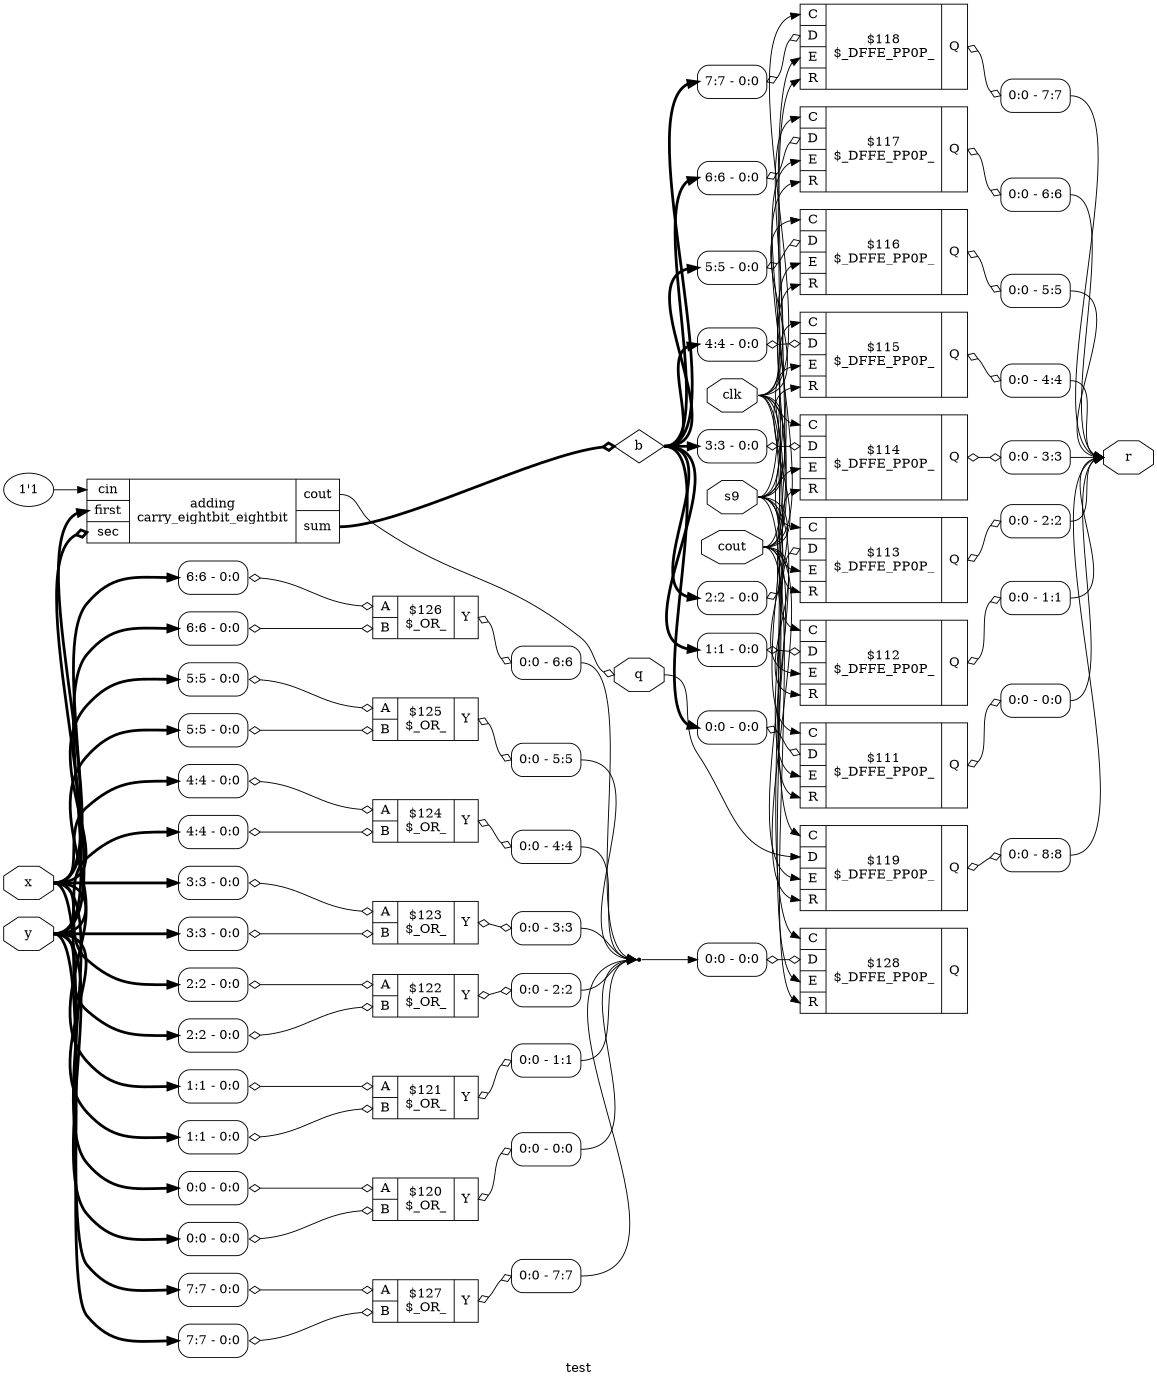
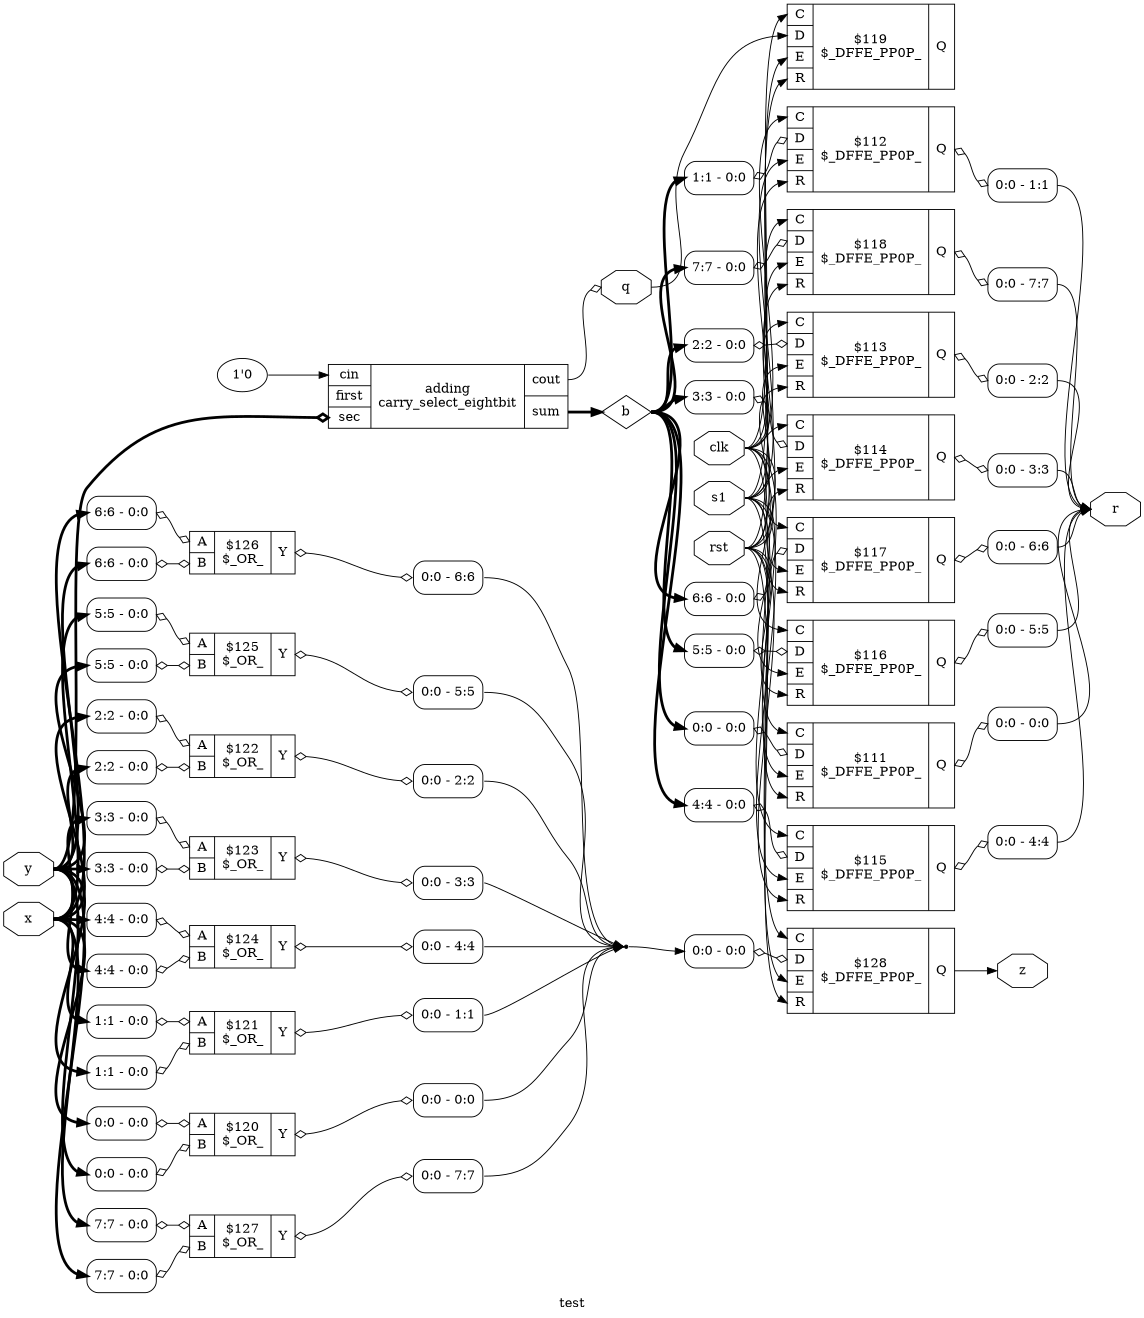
  digraph {
    label=test
    rankdir=LR
    remincross=true
    node [shape=record style=rounded]
    edge [color=black headport=w tailport=e]
    n2 [color=black fontcolor=black label=b shape=diamond style=""]
    x22 [label="<s0> 7:7 - 0:0 "]
    x24 [label="<s0> 6:6 - 0:0 "]
    x26 [label="<s0> 5:5 - 0:0 "]
    x28 [label="<s0> 4:4 - 0:0 "]
    x30 [label="<s0> 3:3 - 0:0 "]
    x32 [label="<s0> 2:2 - 0:0 "]
    x34 [label="<s0> 1:1 - 0:0 "]
    x36 [label="<s0> 0:0 - 0:0 "]
    c26 [label="{{<p21> C|<p22> D|<p23> E|<p24> R}|$118\n$_DFFE_PP0P_|{<p25> Q}}" style=""]
    c27 [label="{{<p21> C|<p22> D|<p23> E|<p24> R}|$117\n$_DFFE_PP0P_|{<p25> Q}}" style=""]
    c28 [label="{{<p21> C|<p22> D|<p23> E|<p24> R}|$116\n$_DFFE_PP0P_|{<p25> Q}}" style=""]
    c29 [label="{{<p21> C|<p22> D|<p23> E|<p24> R}|$115\n$_DFFE_PP0P_|{<p25> Q}}" style=""]
    c30 [label="{{<p21> C|<p22> D|<p23> E|<p24> R}|$114\n$_DFFE_PP0P_|{<p25> Q}}" style=""]
    c31 [label="{{<p21> C|<p22> D|<p23> E|<p24> R}|$113\n$_DFFE_PP0P_|{<p25> Q}}" style=""]
    c32 [label="{{<p21> C|<p22> D|<p23> E|<p24> R}|$112\n$_DFFE_PP0P_|{<p25> Q}}" style=""]
    c33 [label="{{<p21> C|<p22> D|<p23> E|<p24> R}|$111\n$_DFFE_PP0P_|{<p25> Q}}" style=""]
    n3 [color=black fontcolor=black label=clk shape=octagon style=""]
    c34 [label="{{<p21> C|<p22> D|<p23> E|<p24> R}|$119\n$_DFFE_PP0P_|{<p25> Q}}" style=""]
    c35 [label="{{<p21> C|<p22> D|<p23> E|<p24> R}|$128\n$_DFFE_PP0P_|{<p25> Q}}" style=""]
    x21 [label="<s0> 0:0 - 7:7 "]
    x23 [label="<s0> 0:0 - 6:6 "]
    x25 [label="<s0> 0:0 - 5:5 "]
    x27 [label="<s0> 0:0 - 4:4 "]
    x29 [label="<s0> 0:0 - 3:3 "]
    x31 [label="<s0> 0:0 - 2:2 "]
    x33 [label="<s0> 0:0 - 1:1 "]
    x35 [label="<s0> 0:0 - 0:0 "]
-   x37 [label="<s0> 0:0 - 8:8 "]
+   n10 [color=black fontcolor=black label=z shape=octagon style=""]
    n4 [color=black fontcolor=black label=q shape=octagon style=""]
    n5 [color=black fontcolor=black label=r shape=octagon style=""]
-   n6 [color=black fontcolor=black label=cout shape=octagon style=""]
-   n7 [color=black fontcolor=black label=s9 shape=octagon style=""]
+   n6 [color=black fontcolor=black label=rst shape=octagon style=""]
+   n7 [color=black fontcolor=black label=s1 shape=octagon style=""]
    n8 [color=black fontcolor=black label=x shape=octagon style=""]
    x2 [label="<s0> 6:6 - 0:0 "]
    x5 [label="<s0> 5:5 - 0:0 "]
    x8 [label="<s0> 4:4 - 0:0 "]
    x11 [label="<s0> 3:3 - 0:0 "]
    x14 [label="<s0> 2:2 - 0:0 "]
    x17 [label="<s0> 1:1 - 0:0 "]
    x20 [label="<s0> 0:0 - 0:0 "]
    x41 [label="<s0> 7:7 - 0:0 "]
-   c42 [label="{{<p37> cin|<p38> first|<p39> sec}|adding\ncarry_eightbit_eightbit|{<p40> cout|<p41> sum}}" style=""]
+   c42 [label="{{<p37> cin|<p38> first|<p39> sec}|adding\ncarry_select_eightbit|{<p40> cout|<p41> sum}}" style=""]
    c14 [label="{{<p11> A|<p12> B}|$126\n$_OR_|{<p13> Y}}" style=""]
    c15 [label="{{<p11> A|<p12> B}|$125\n$_OR_|{<p13> Y}}" style=""]
    c16 [label="{{<p11> A|<p12> B}|$124\n$_OR_|{<p13> Y}}" style=""]
    c17 [label="{{<p11> A|<p12> B}|$123\n$_OR_|{<p13> Y}}" style=""]
    c18 [label="{{<p11> A|<p12> B}|$122\n$_OR_|{<p13> Y}}" style=""]
    c19 [label="{{<p11> A|<p12> B}|$121\n$_OR_|{<p13> Y}}" style=""]
    c20 [label="{{<p11> A|<p12> B}|$120\n$_OR_|{<p13> Y}}" style=""]
    c36 [label="{{<p11> A|<p12> B}|$127\n$_OR_|{<p13> Y}}" style=""]
    n9 [color=black fontcolor=black label=y shape=octagon style=""]
    x1 [label="<s0> 6:6 - 0:0 "]
    x4 [label="<s0> 5:5 - 0:0 "]
    x7 [label="<s0> 4:4 - 0:0 "]
    x10 [label="<s0> 3:3 - 0:0 "]
    x13 [label="<s0> 2:2 - 0:0 "]
    x16 [label="<s0> 1:1 - 0:0 "]
    x19 [label="<s0> 0:0 - 0:0 "]
    x40 [label="<s0> 7:7 - 0:0 "]
    x0 [label="<s0> 0:0 - 6:6 "]
    n1 [shape=point style=""]
    x38 [label="<s0> 0:0 - 0:0 "]
    x3 [label="<s0> 0:0 - 5:5 "]
    x6 [label="<s0> 0:0 - 4:4 "]
    x9 [label="<s0> 0:0 - 3:3 "]
    x12 [label="<s0> 0:0 - 2:2 "]
    x15 [label="<s0> 0:0 - 1:1 "]
    x18 [label="<s0> 0:0 - 0:0 "]
    x39 [label="<s0> 0:0 - 7:7 "]
-   v42 [label="1'1" shape="" style=""]
+   v42 [label="1'0" shape="" style=""]
    n2 -> x22 [headport="s0:w" style="setlinewidth(3)"]
    n2 -> x24 [headport="s0:w" style="setlinewidth(3)"]
    n2 -> x26 [headport="s0:w" style="setlinewidth(3)"]
    n2 -> x28 [headport="s0:w" style="setlinewidth(3)"]
    n2 -> x30 [headport="s0:w" style="setlinewidth(3)"]
    n2 -> x32 [headport="s0:w" style="setlinewidth(3)"]
    n2 -> x34 [headport="s0:w" style="setlinewidth(3)"]
    n2 -> x36 [headport="s0:w" style="setlinewidth(3)"]
    x22 -> c26 [arrowhead=odiamond arrowtail=odiamond dir=both headport="p22:w"]
    x24 -> c27 [arrowhead=odiamond arrowtail=odiamond dir=both headport="p22:w"]
    x26 -> c28 [arrowhead=odiamond arrowtail=odiamond dir=both headport="p22:w"]
    x28 -> c29 [arrowhead=odiamond arrowtail=odiamond dir=both headport="p22:w"]
    x30 -> c30 [arrowhead=odiamond arrowtail=odiamond dir=both headport="p22:w"]
    x32 -> c31 [arrowhead=odiamond arrowtail=odiamond dir=both headport="p22:w"]
    x34 -> c32 [arrowhead=odiamond arrowtail=odiamond dir=both headport="p22:w"]
    x36 -> c33 [arrowhead=odiamond arrowtail=odiamond dir=both headport="p22:w"]
    c26 -> x21 [arrowhead=odiamond arrowtail=odiamond dir=both tailport="p25:e"]
    c27 -> x23 [arrowhead=odiamond arrowtail=odiamond dir=both tailport="p25:e"]
    c28 -> x25 [arrowhead=odiamond arrowtail=odiamond dir=both tailport="p25:e"]
    c29 -> x27 [arrowhead=odiamond arrowtail=odiamond dir=both tailport="p25:e"]
    c30 -> x29 [arrowhead=odiamond arrowtail=odiamond dir=both tailport="p25:e"]
    c31 -> x31 [arrowhead=odiamond arrowtail=odiamond dir=both tailport="p25:e"]
    c32 -> x33 [arrowhead=odiamond arrowtail=odiamond dir=both tailport="p25:e"]
    c33 -> x35 [arrowhead=odiamond arrowtail=odiamond dir=both tailport="p25:e"]
    n3 -> c26 [headport="p21:w"]
    n3 -> c27 [headport="p21:w"]
    n3 -> c28 [headport="p21:w"]
    n3 -> c29 [headport="p21:w"]
    n3 -> c30 [headport="p21:w"]
    n3 -> c31 [headport="p21:w"]
    n3 -> c32 [headport="p21:w"]
    n3 -> c33 [headport="p21:w"]
    n3 -> c34 [headport="p21:w"]
    n3 -> c35 [headport="p21:w"]
-   c34 -> x37 [arrowhead=odiamond arrowtail=odiamond dir=both tailport="p25:e"]
+   c35 -> n10 [tailport="p25:e"]
    x21 -> n5 [tailport="s0:e"]
    x23 -> n5 [tailport="s0:e"]
    x25 -> n5 [tailport="s0:e"]
    x27 -> n5 [tailport="s0:e"]
    x29 -> n5 [tailport="s0:e"]
    x31 -> n5 [tailport="s0:e"]
    x33 -> n5 [tailport="s0:e"]
    x35 -> n5 [tailport="s0:e"]
-   x37 -> n5 [tailport="s0:e"]
    n4 -> c34 [headport="p22:w"]
    n6 -> c26 [headport="p24:w"]
    n6 -> c27 [headport="p24:w"]
    n6 -> c28 [headport="p24:w"]
    n6 -> c29 [headport="p24:w"]
    n6 -> c30 [headport="p24:w"]
    n6 -> c31 [headport="p24:w"]
    n6 -> c32 [headport="p24:w"]
    n6 -> c33 [headport="p24:w"]
    n6 -> c34 [headport="p24:w"]
    n6 -> c35 [headport="p24:w"]
    n7 -> c26 [headport="p23:w"]
    n7 -> c27 [headport="p23:w"]
    n7 -> c28 [headport="p23:w"]
    n7 -> c29 [headport="p23:w"]
    n7 -> c30 [headport="p23:w"]
    n7 -> c31 [headport="p23:w"]
    n7 -> c32 [headport="p23:w"]
    n7 -> c33 [headport="p23:w"]
    n7 -> c34 [headport="p23:w"]
    n7 -> c35 [headport="p23:w"]
    n8 -> x2 [headport="s0:w" style="setlinewidth(3)"]
    n8 -> x5 [headport="s0:w" style="setlinewidth(3)"]
    n8 -> x8 [headport="s0:w" style="setlinewidth(3)"]
    n8 -> x11 [headport="s0:w" style="setlinewidth(3)"]
    n8 -> x14 [headport="s0:w" style="setlinewidth(3)"]
    n8 -> x17 [headport="s0:w" style="setlinewidth(3)"]
    n8 -> x20 [headport="s0:w" style="setlinewidth(3)"]
    n8 -> x41 [headport="s0:w" style="setlinewidth(3)"]
-   n8 -> c42 [headport="p38:w" style="setlinewidth(3)"]
    x2 -> c14 [arrowhead=odiamond arrowtail=odiamond dir=both headport="p11:w"]
    x5 -> c15 [arrowhead=odiamond arrowtail=odiamond dir=both headport="p11:w"]
    x8 -> c16 [arrowhead=odiamond arrowtail=odiamond dir=both headport="p11:w"]
    x11 -> c17 [arrowhead=odiamond arrowtail=odiamond dir=both headport="p11:w"]
    x14 -> c18 [arrowhead=odiamond arrowtail=odiamond dir=both headport="p11:w"]
    x17 -> c19 [arrowhead=odiamond arrowtail=odiamond dir=both headport="p11:w"]
    x20 -> c20 [arrowhead=odiamond arrowtail=odiamond dir=both headport="p11:w"]
    x41 -> c36 [arrowhead=odiamond arrowtail=odiamond dir=both headport="p11:w"]
-   c42 -> n2 [style="setlinewidth(3)" tailport="p41:e" arrowhead=odiamond]
+   c42 -> n2 [style="setlinewidth(3)" tailport="p41:e"]
    c42 -> n4 [arrowhead=odiamond tailport="p40:e"]
    c14 -> x0 [arrowhead=odiamond arrowtail=odiamond dir=both tailport="p13:e"]
    c15 -> x3 [arrowhead=odiamond arrowtail=odiamond dir=both tailport="p13:e"]
    c16 -> x6 [arrowhead=odiamond arrowtail=odiamond dir=both tailport="p13:e"]
    c17 -> x9 [arrowhead=odiamond arrowtail=odiamond dir=both tailport="p13:e"]
    c18 -> x12 [arrowhead=odiamond arrowtail=odiamond dir=both tailport="p13:e"]
    c19 -> x15 [arrowhead=odiamond arrowtail=odiamond dir=both tailport="p13:e"]
    c20 -> x18 [arrowhead=odiamond arrowtail=odiamond dir=both tailport="p13:e"]
    c36 -> x39 [arrowhead=odiamond arrowtail=odiamond dir=both tailport="p13:e"]
    n9 -> c42 [arrowhead=odiamond headport="p39:w" style="setlinewidth(3)"]
    n9 -> x1 [headport="s0:w" style="setlinewidth(3)"]
    n9 -> x4 [headport="s0:w" style="setlinewidth(3)"]
    n9 -> x7 [headport="s0:w" style="setlinewidth(3)"]
    n9 -> x10 [headport="s0:w" style="setlinewidth(3)"]
    n9 -> x13 [headport="s0:w" style="setlinewidth(3)"]
    n9 -> x16 [headport="s0:w" style="setlinewidth(3)"]
    n9 -> x19 [headport="s0:w" style="setlinewidth(3)"]
    n9 -> x40 [headport="s0:w" style="setlinewidth(3)"]
    x1 -> c14 [arrowhead=odiamond arrowtail=odiamond dir=both headport="p12:w"]
    x4 -> c15 [arrowhead=odiamond arrowtail=odiamond dir=both headport="p12:w"]
    x7 -> c16 [arrowhead=odiamond arrowtail=odiamond dir=both headport="p12:w"]
    x10 -> c17 [arrowhead=odiamond arrowtail=odiamond dir=both headport="p12:w"]
    x13 -> c18 [arrowhead=odiamond arrowtail=odiamond dir=both headport="p12:w"]
    x16 -> c19 [arrowhead=odiamond arrowtail=odiamond dir=both headport="p12:w"]
    x19 -> c20 [arrowhead=odiamond arrowtail=odiamond dir=both headport="p12:w"]
    x40 -> c36 [arrowhead=odiamond arrowtail=odiamond dir=both headport="p12:w"]
    x0 -> n1 [tailport="s0:e"]
    n1 -> x38 [headport="s0:w"]
    x38 -> c35 [arrowhead=odiamond arrowtail=odiamond dir=both headport="p22:w"]
    x3 -> n1 [tailport="s0:e"]
    x6 -> n1 [tailport="s0:e"]
    x9 -> n1 [tailport="s0:e"]
    x12 -> n1 [tailport="s0:e"]
    x15 -> n1 [tailport="s0:e"]
    x18 -> n1 [tailport="s0:e"]
    x39 -> n1 [tailport="s0:e"]
    v42 -> c42 [headport="p37:w"]
  }
